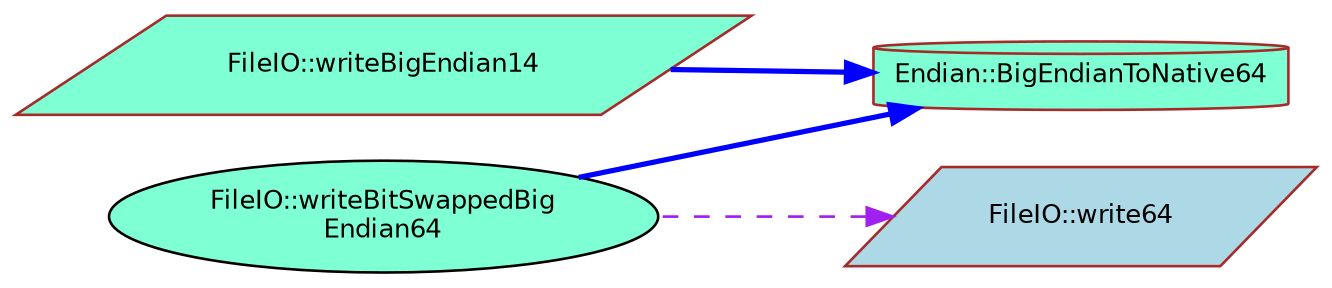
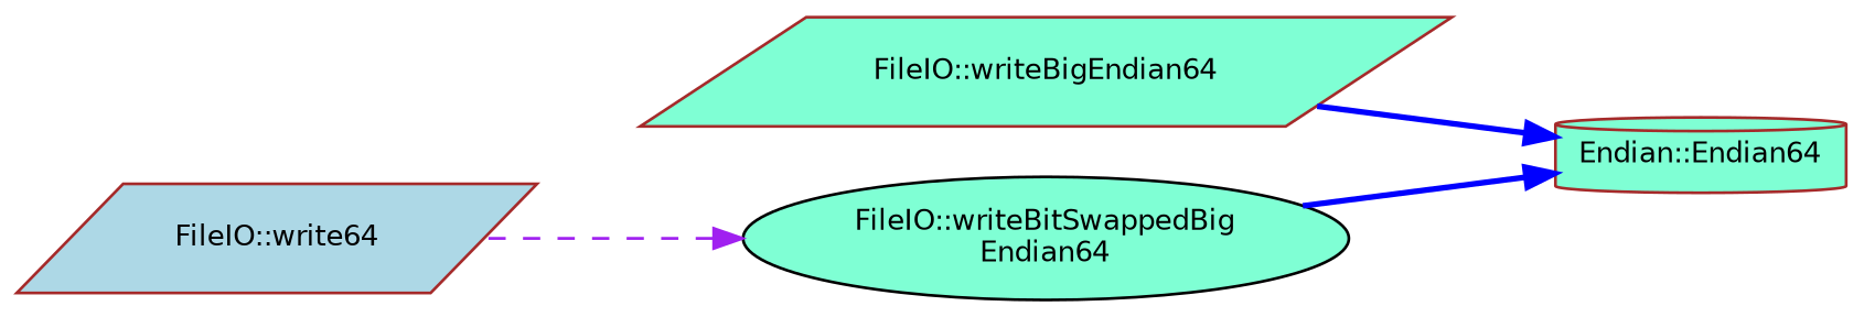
  digraph {
    rankdir=RL
    node [color=brown fillcolor=aquamarine fontname=Helvetica fontsize=10 shape=parallelogram style=filled]
    edge [color=blue dir=back fontname=Helvetica fontsize=10 labelfontname=Helvetica labelfontsize=10 style=bold]
-   n1 [fontcolor=black height=0.2 label="Endian::BigEndianToNative64" shape=cylinder width=0.4]
-   n2 [height=0.2 label="FileIO::writeBigEndian14" width=0.4]
+   n1 [fontcolor=black height=0.2 label="Endian::Endian64" shape=cylinder width=0.4]
+   n2 [height=0.2 label="FileIO::writeBigEndian64" width=0.4]
    n3 [color=black height=0.2 label="FileIO::writeBitSwappedBig\lEndian64" shape=ellipse width=0.4]
    n4 [fillcolor=lightblue height=0.2 label="FileIO::write64" width=0.4]
    n1 -> n2
    n1 -> n3
-   n4 -> n3 [color=purple style=dashed]
+   n3 -> n4 [color=purple style=dashed]
  }
